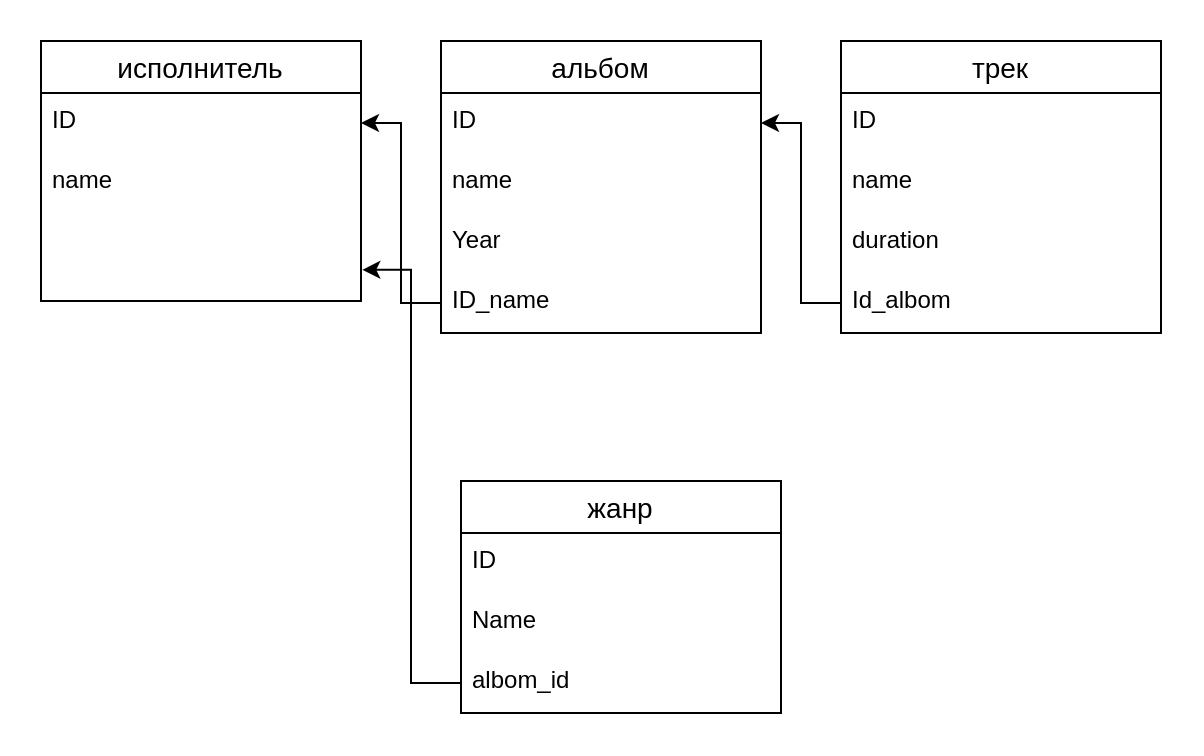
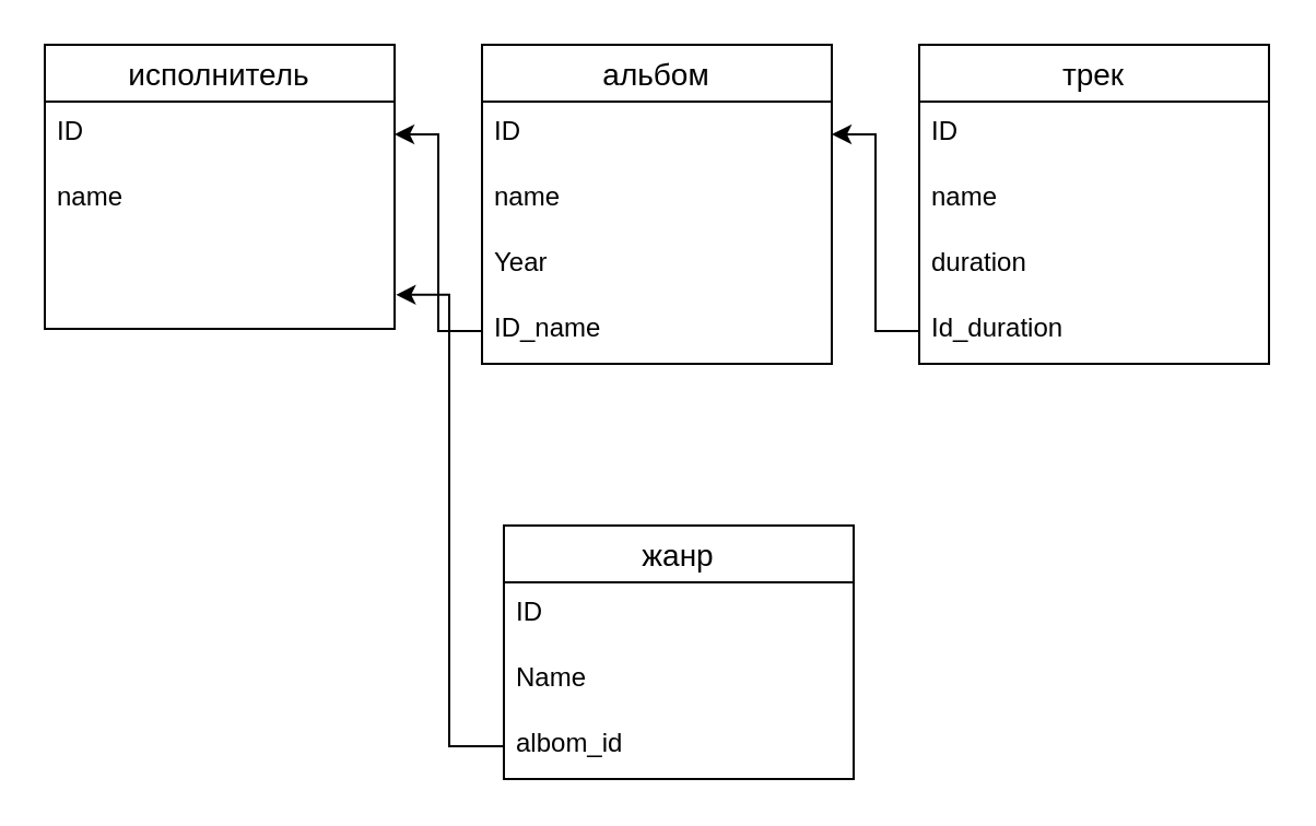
  <mxCell id="0" />
  <mxCell id="1" parent="0" />
  <mxCell id="2" value="исполнитель" style="swimlane;fontStyle=0;childLayout=stackLayout;horizontal=1;startSize=26;horizontalStack=0;resizeParent=1;resizeParentMax=0;resizeLast=0;collapsible=1;marginBottom=0;align=center;fontSize=14;" vertex="1" parent="1"><mxGeometry x="20" y="20" width="160" height="130" as="geometry" /></mxCell>
  <mxCell id="3" value="ID" style="text;strokeColor=none;fillColor=none;spacingLeft=4;spacingRight=4;overflow=hidden;rotatable=0;points=[[0,0.5],[1,0.5]];portConstraint=eastwest;fontSize=12;" vertex="1" parent="2"><mxGeometry y="26" width="160" height="30" as="geometry" /></mxCell>
  <mxCell id="4" value="name" style="text;strokeColor=none;fillColor=none;spacingLeft=4;spacingRight=4;overflow=hidden;rotatable=0;points=[[0,0.5],[1,0.5]];portConstraint=eastwest;fontSize=12;" vertex="1" parent="2"><mxGeometry y="56" width="160" height="74" as="geometry" /></mxCell>
  <mxCell id="5" value="альбом" style="swimlane;fontStyle=0;childLayout=stackLayout;horizontal=1;startSize=26;horizontalStack=0;resizeParent=1;resizeParentMax=0;resizeLast=0;collapsible=1;marginBottom=0;align=center;fontSize=14;" vertex="1" parent="1"><mxGeometry x="220" y="20" width="160" height="146" as="geometry" /></mxCell>
  <mxCell id="6" value="ID" style="text;strokeColor=none;fillColor=none;spacingLeft=4;spacingRight=4;overflow=hidden;rotatable=0;points=[[0,0.5],[1,0.5]];portConstraint=eastwest;fontSize=12;" vertex="1" parent="5"><mxGeometry y="26" width="160" height="30" as="geometry" /></mxCell>
  <mxCell id="7" value="name" style="text;strokeColor=none;fillColor=none;spacingLeft=4;spacingRight=4;overflow=hidden;rotatable=0;points=[[0,0.5],[1,0.5]];portConstraint=eastwest;fontSize=12;" vertex="1" parent="5"><mxGeometry y="56" width="160" height="30" as="geometry" /></mxCell>
  <mxCell id="8" value="Year" style="text;strokeColor=none;fillColor=none;spacingLeft=4;spacingRight=4;overflow=hidden;rotatable=0;points=[[0,0.5],[1,0.5]];portConstraint=eastwest;fontSize=12;" vertex="1" parent="5"><mxGeometry y="86" width="160" height="30" as="geometry" /></mxCell>
  <mxCell id="9" value="ID_name" style="text;strokeColor=none;fillColor=none;spacingLeft=4;spacingRight=4;overflow=hidden;rotatable=0;points=[[0,0.5],[1,0.5]];portConstraint=eastwest;fontSize=12;" vertex="1" parent="5"><mxGeometry y="116" width="160" height="30" as="geometry" /></mxCell>
  <mxCell id="10" value="трек" style="swimlane;fontStyle=0;childLayout=stackLayout;horizontal=1;startSize=26;horizontalStack=0;resizeParent=1;resizeParentMax=0;resizeLast=0;collapsible=1;marginBottom=0;align=center;fontSize=14;" vertex="1" parent="1"><mxGeometry x="420" y="20" width="160" height="146" as="geometry" /></mxCell>
  <mxCell id="11" value="ID" style="text;strokeColor=none;fillColor=none;spacingLeft=4;spacingRight=4;overflow=hidden;rotatable=0;points=[[0,0.5],[1,0.5]];portConstraint=eastwest;fontSize=12;" vertex="1" parent="10"><mxGeometry y="26" width="160" height="30" as="geometry" /></mxCell>
  <mxCell id="12" value="name" style="text;strokeColor=none;fillColor=none;spacingLeft=4;spacingRight=4;overflow=hidden;rotatable=0;points=[[0,0.5],[1,0.5]];portConstraint=eastwest;fontSize=12;" vertex="1" parent="10"><mxGeometry y="56" width="160" height="30" as="geometry" /></mxCell>
  <mxCell id="13" value="duration" style="text;strokeColor=none;fillColor=none;spacingLeft=4;spacingRight=4;overflow=hidden;rotatable=0;points=[[0,0.5],[1,0.5]];portConstraint=eastwest;fontSize=12;" vertex="1" parent="10"><mxGeometry y="86" width="160" height="30" as="geometry" /></mxCell>
- <mxCell id="14" value="Id_albom" style="text;strokeColor=none;fillColor=none;spacingLeft=4;spacingRight=4;overflow=hidden;rotatable=0;points=[[0,0.5],[1,0.5]];portConstraint=eastwest;fontSize=12;" vertex="1" parent="10"><mxGeometry y="116" width="160" height="30" as="geometry" /></mxCell>
+ <mxCell id="14" value="Id_duration" style="text;strokeColor=none;fillColor=none;spacingLeft=4;spacingRight=4;overflow=hidden;rotatable=0;points=[[0,0.5],[1,0.5]];portConstraint=eastwest;fontSize=12;" vertex="1" parent="10"><mxGeometry y="116" width="160" height="30" as="geometry" /></mxCell>
  <mxCell id="15" value="жанр" style="swimlane;fontStyle=0;childLayout=stackLayout;horizontal=1;startSize=26;horizontalStack=0;resizeParent=1;resizeParentMax=0;resizeLast=0;collapsible=1;marginBottom=0;align=center;fontSize=14;" vertex="1" parent="1"><mxGeometry x="230" y="240" width="160" height="116" as="geometry" /></mxCell>
  <mxCell id="16" value="ID" style="text;strokeColor=none;fillColor=none;spacingLeft=4;spacingRight=4;overflow=hidden;rotatable=0;points=[[0,0.5],[1,0.5]];portConstraint=eastwest;fontSize=12;" vertex="1" parent="15"><mxGeometry y="26" width="160" height="30" as="geometry" /></mxCell>
  <mxCell id="17" value="Name" style="text;strokeColor=none;fillColor=none;spacingLeft=4;spacingRight=4;overflow=hidden;rotatable=0;points=[[0,0.5],[1,0.5]];portConstraint=eastwest;fontSize=12;" vertex="1" parent="15"><mxGeometry y="56" width="160" height="30" as="geometry" /></mxCell>
  <mxCell id="18" value="albom_id" style="text;strokeColor=none;fillColor=none;spacingLeft=4;spacingRight=4;overflow=hidden;rotatable=0;points=[[0,0.5],[1,0.5]];portConstraint=eastwest;fontSize=12;" vertex="1" parent="15"><mxGeometry y="86" width="160" height="30" as="geometry" /></mxCell>
  <mxCell id="19" style="edgeStyle=orthogonalEdgeStyle;rounded=0;orthogonalLoop=1;jettySize=auto;html=1;exitX=0;exitY=0.5;exitDx=0;exitDy=0;entryX=1;entryY=0.5;entryDx=0;entryDy=0;" edge="1" parent="1" source="14" target="6"><mxGeometry relative="1" as="geometry" /></mxCell>
  <mxCell id="20" style="edgeStyle=orthogonalEdgeStyle;rounded=0;orthogonalLoop=1;jettySize=auto;html=1;exitX=0;exitY=0.5;exitDx=0;exitDy=0;entryX=1.004;entryY=0.789;entryDx=0;entryDy=0;entryPerimeter=0;" edge="1" parent="1" source="18" target="4"><mxGeometry relative="1" as="geometry" /></mxCell>
  <mxCell id="21" style="edgeStyle=orthogonalEdgeStyle;rounded=0;orthogonalLoop=1;jettySize=auto;html=1;exitX=0;exitY=0.5;exitDx=0;exitDy=0;entryX=1;entryY=0.5;entryDx=0;entryDy=0;" edge="1" parent="1" source="9" target="3"><mxGeometry relative="1" as="geometry" /></mxCell>
